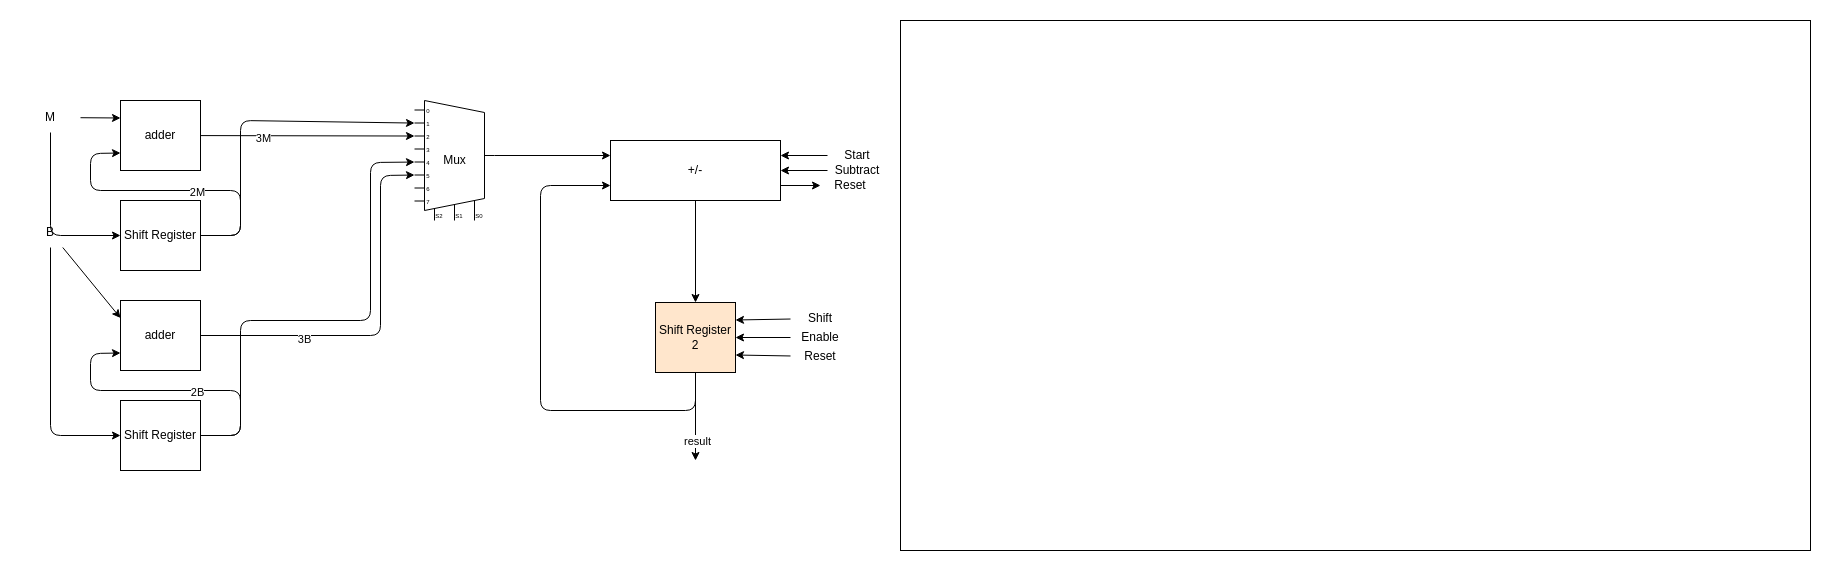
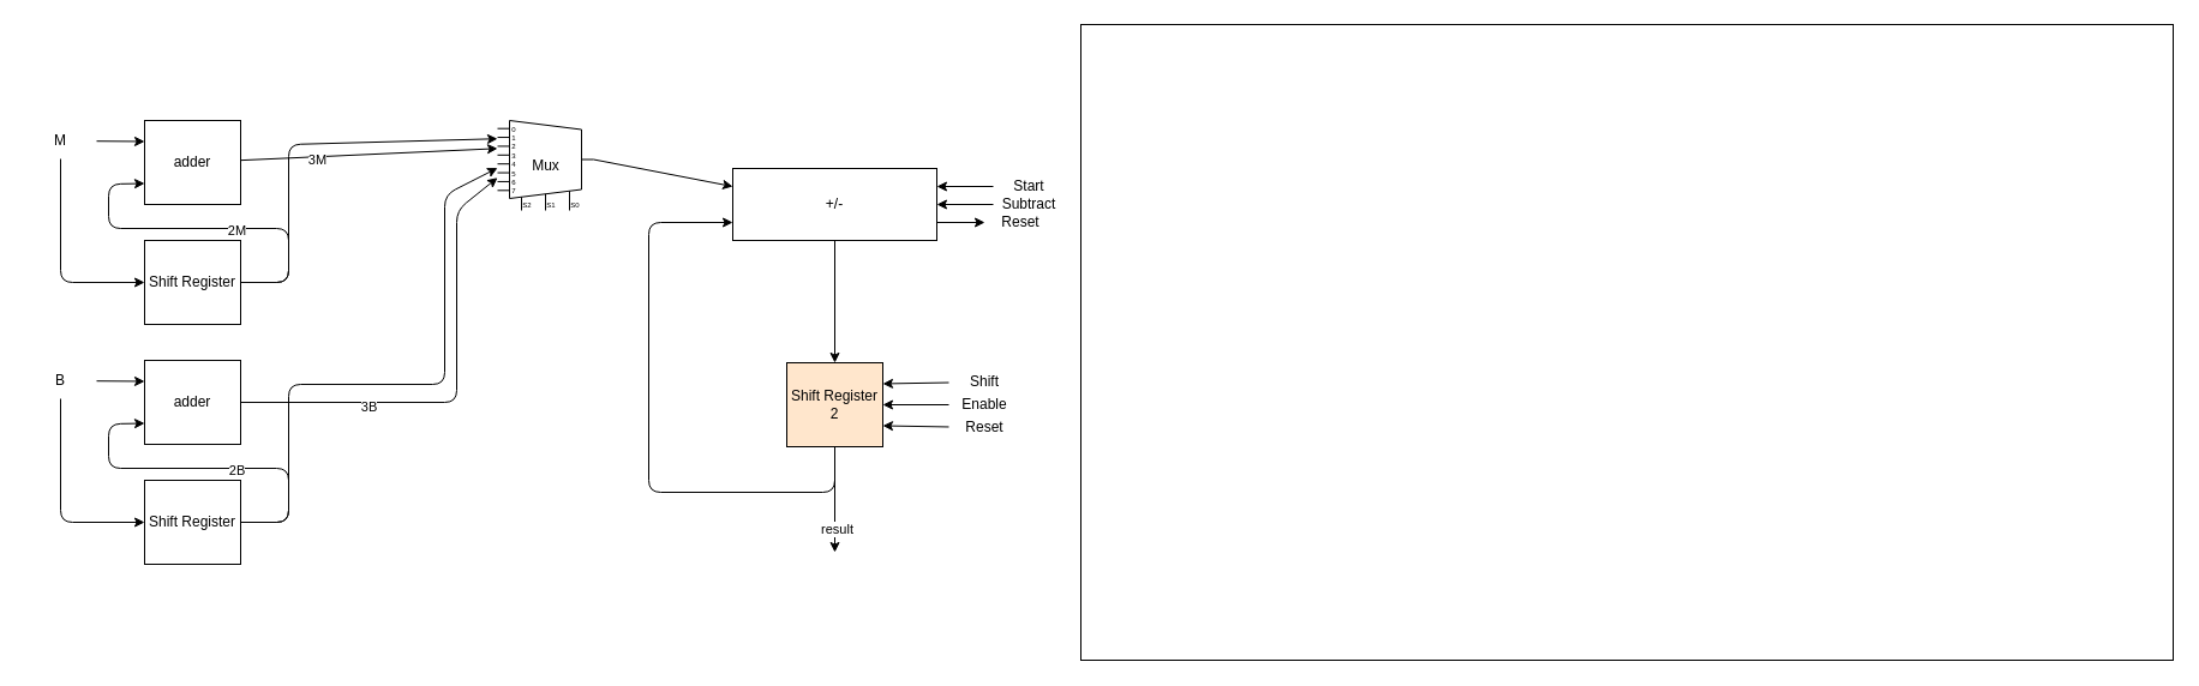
  <mxCell id="0" />
  <mxCell id="1" parent="0" />
  <mxCell id="2" value="" style="rounded=0;whiteSpace=wrap;html=1;" parent="1" vertex="1"><mxGeometry x="900" width="910" height="530" as="geometry" y="20" /></mxCell>
  <mxCell id="3" style="edgeStyle=none;html=1;entryX=0;entryY=0.25;entryDx=0;entryDy=0;exitX=1;exitY=0.5;exitDx=0;exitDy=-5;exitPerimeter=0;" parent="1" source="4" target="27" edge="1"><mxGeometry relative="1" as="geometry" /></mxCell>
- <mxCell id="4" value="Mux" style="shadow=0;dashed=0;align=center;html=1;strokeWidth=1;shape=mxgraph.electrical.abstract.mux2;treeFolding=0;selectorPins=3;" parent="1" vertex="1"><mxGeometry x="414" y="100" width="80" height="120" as="geometry" /></mxCell>
+ <mxCell id="4" value="Mux" style="shadow=0;dashed=0;align=center;html=1;strokeWidth=1;shape=mxgraph.electrical.abstract.mux2;treeFolding=0;selectorPins=3;" parent="1" vertex="1"><mxGeometry x="414" y="100" width="80" height="75" as="geometry" /></mxCell>
  <mxCell id="5" style="edgeStyle=none;html=1;entryX=0;entryY=0.271;entryDx=0;entryDy=3;entryPerimeter=0;" parent="1" source="7" target="4" edge="1"><mxGeometry relative="1" as="geometry" /></mxCell>
  <mxCell id="6" value="3M" style="edgeLabel;html=1;align=center;verticalAlign=middle;resizable=0;points=[];" parent="5" vertex="1" connectable="0"><mxGeometry x="-0.411" y="-2" relative="1" as="geometry"><mxPoint as="offset" /></mxGeometry></mxCell>
  <mxCell id="7" value="adder" style="rounded=0;whiteSpace=wrap;html=1;" parent="1" vertex="1"><mxGeometry x="120" y="100" width="80" height="70" as="geometry" /></mxCell>
  <mxCell id="8" style="edgeStyle=none;html=1;entryX=0;entryY=0.75;entryDx=0;entryDy=0;" parent="1" source="11" target="7" edge="1"><mxGeometry relative="1" as="geometry"><mxPoint x="250" y="170" as="targetPoint" /><Array as="points"><mxPoint x="240" y="235" /><mxPoint x="240" y="190" /><mxPoint x="90" y="190" /><mxPoint x="90" y="153" /></Array></mxGeometry></mxCell>
  <mxCell id="9" value="2M" style="edgeLabel;html=1;align=center;verticalAlign=middle;resizable=0;points=[];" parent="8" vertex="1" connectable="0"><mxGeometry x="-0.146" y="1" relative="1" as="geometry"><mxPoint as="offset" /></mxGeometry></mxCell>
  <mxCell id="10" style="edgeStyle=none;html=1;entryX=0;entryY=0.163;entryDx=0;entryDy=3;entryPerimeter=0;" parent="1" source="11" target="4" edge="1"><mxGeometry relative="1" as="geometry"><Array as="points"><mxPoint x="240" y="235" /><mxPoint x="240" y="120" /></Array></mxGeometry></mxCell>
  <mxCell id="11" value="Shift Register" style="rounded=0;whiteSpace=wrap;html=1;" parent="1" vertex="1"><mxGeometry x="120" y="200" width="80" height="70" as="geometry" /></mxCell>
  <mxCell id="12" style="edgeStyle=none;html=1;entryX=0;entryY=0.25;entryDx=0;entryDy=0;" parent="1" source="14" target="7" edge="1"><mxGeometry relative="1" as="geometry" /></mxCell>
  <mxCell id="13" style="edgeStyle=none;html=1;entryX=0;entryY=0.5;entryDx=0;entryDy=0;" parent="1" source="14" target="11" edge="1"><mxGeometry relative="1" as="geometry"><Array as="points"><mxPoint x="50" y="235" /></Array></mxGeometry></mxCell>
  <mxCell id="14" value="M" style="text;html=1;strokeColor=none;fillColor=none;align=center;verticalAlign=middle;whiteSpace=wrap;rounded=0;" parent="1" vertex="1"><mxGeometry x="20" y="102" width="60" height="30" as="geometry" /></mxCell>
  <mxCell id="15" style="edgeStyle=none;html=1;entryX=0;entryY=0.596;entryDx=0;entryDy=3;entryPerimeter=0;" parent="1" source="17" target="4" edge="1"><mxGeometry relative="1" as="geometry"><mxPoint x="414" y="335.5" as="targetPoint" /><Array as="points"><mxPoint x="380" y="335" /><mxPoint x="380" y="175" /></Array></mxGeometry></mxCell>
  <mxCell id="16" value="3B" style="edgeLabel;html=1;align=center;verticalAlign=middle;resizable=0;points=[];" parent="15" vertex="1" connectable="0"><mxGeometry x="-0.449" y="-3" relative="1" as="geometry"><mxPoint as="offset" /></mxGeometry></mxCell>
  <mxCell id="17" value="adder" style="rounded=0;whiteSpace=wrap;html=1;" parent="1" vertex="1"><mxGeometry x="120" y="300" width="80" height="70" as="geometry" /></mxCell>
  <mxCell id="18" style="edgeStyle=none;html=1;entryX=0;entryY=0.75;entryDx=0;entryDy=0;" parent="1" source="21" target="17" edge="1"><mxGeometry relative="1" as="geometry"><mxPoint x="250" y="370" as="targetPoint" /><Array as="points"><mxPoint x="240" y="435" /><mxPoint x="240" y="390" /><mxPoint x="90" y="390" /><mxPoint x="90" y="353" /></Array></mxGeometry></mxCell>
  <mxCell id="19" value="2B" style="edgeLabel;html=1;align=center;verticalAlign=middle;resizable=0;points=[];" parent="18" vertex="1" connectable="0"><mxGeometry x="-0.146" y="1" relative="1" as="geometry"><mxPoint as="offset" /></mxGeometry></mxCell>
  <mxCell id="20" style="edgeStyle=none;html=1;entryX=0;entryY=0.488;entryDx=0;entryDy=3;entryPerimeter=0;" parent="1" source="21" target="4" edge="1"><mxGeometry relative="1" as="geometry"><mxPoint x="410" y="160" as="targetPoint" /><Array as="points"><mxPoint x="240" y="435" /><mxPoint x="240" y="320" /><mxPoint x="370" y="320" /><mxPoint x="370" y="162" /></Array></mxGeometry></mxCell>
  <mxCell id="21" value="Shift Register" style="rounded=0;whiteSpace=wrap;html=1;" parent="1" vertex="1"><mxGeometry x="120" y="400" width="80" height="70" as="geometry" /></mxCell>
  <mxCell id="22" style="edgeStyle=none;html=1;entryX=0;entryY=0.25;entryDx=0;entryDy=0;" parent="1" source="24" target="17" edge="1"><mxGeometry relative="1" as="geometry" /></mxCell>
  <mxCell id="23" style="edgeStyle=none;html=1;entryX=0;entryY=0.5;entryDx=0;entryDy=0;startArrow=none;exitX=0.5;exitY=1;exitDx=0;exitDy=0;" parent="1" source="24" target="21" edge="1"><mxGeometry relative="1" as="geometry"><Array as="points"><mxPoint x="50" y="435" /></Array></mxGeometry></mxCell>
- <mxCell id="24" value="B" style="text;html=1;strokeColor=none;fillColor=none;align=center;verticalAlign=middle;whiteSpace=wrap;rounded=0;" parent="1" vertex="1"><mxGeometry x="20" y="217" width="60" height="30" as="geometry" /></mxCell>
+ <mxCell id="24" value="B" style="text;html=1;strokeColor=none;fillColor=none;align=center;verticalAlign=middle;whiteSpace=wrap;rounded=0;" parent="1" vertex="1"><mxGeometry x="20" y="302" width="60" height="30" as="geometry" /></mxCell>
  <mxCell id="25" style="edgeStyle=none;html=1;entryX=0.5;entryY=0;entryDx=0;entryDy=0;" parent="1" source="27" target="31" edge="1"><mxGeometry relative="1" as="geometry" /></mxCell>
  <mxCell id="26" style="edgeStyle=none;html=1;exitX=1;exitY=0.75;exitDx=0;exitDy=0;entryX=0;entryY=0.5;entryDx=0;entryDy=0;" parent="1" source="27" target="40" edge="1"><mxGeometry relative="1" as="geometry" /></mxCell>
  <mxCell id="27" value="+/-" style="rounded=0;whiteSpace=wrap;html=1;" parent="1" vertex="1"><mxGeometry x="610" y="140" width="170" height="60" as="geometry" /></mxCell>
  <mxCell id="28" style="edgeStyle=none;html=1;" parent="1" source="31" edge="1"><mxGeometry relative="1" as="geometry"><mxPoint x="695" y="460" as="targetPoint" /></mxGeometry></mxCell>
  <mxCell id="29" value="result" style="edgeLabel;html=1;align=center;verticalAlign=middle;resizable=0;points=[];" parent="28" vertex="1" connectable="0"><mxGeometry x="0.545" y="1" relative="1" as="geometry"><mxPoint as="offset" /></mxGeometry></mxCell>
  <mxCell id="30" style="edgeStyle=none;html=1;entryX=0;entryY=0.75;entryDx=0;entryDy=0;" parent="1" source="31" target="27" edge="1"><mxGeometry relative="1" as="geometry"><mxPoint x="590" y="440" as="targetPoint" /><Array as="points"><mxPoint x="695" y="410" /><mxPoint x="540" y="410" /><mxPoint x="540" y="185" /></Array></mxGeometry></mxCell>
  <mxCell id="31" value="Shift Register 2" style="rounded=0;whiteSpace=wrap;html=1;fillColor=#ffe6cc;" parent="1" vertex="1"><mxGeometry x="655" y="302" width="80" height="70" as="geometry" /></mxCell>
  <mxCell id="32" style="edgeStyle=none;html=1;entryX=1;entryY=0.25;entryDx=0;entryDy=0;" parent="1" source="33" target="31" edge="1"><mxGeometry relative="1" as="geometry" /></mxCell>
  <mxCell id="33" value="Shift" style="text;html=1;strokeColor=none;fillColor=none;align=center;verticalAlign=middle;whiteSpace=wrap;rounded=0;" parent="1" vertex="1"><mxGeometry x="790" y="303" width="60" height="30" as="geometry" /></mxCell>
  <mxCell id="34" style="edgeStyle=none;html=1;entryX=1;entryY=0.75;entryDx=0;entryDy=0;" parent="1" source="35" target="31" edge="1"><mxGeometry relative="1" as="geometry" /></mxCell>
  <mxCell id="35" value="Reset" style="text;html=1;strokeColor=none;fillColor=none;align=center;verticalAlign=middle;whiteSpace=wrap;rounded=0;" parent="1" vertex="1"><mxGeometry x="790" y="341" width="60" height="30" as="geometry" /></mxCell>
  <mxCell id="36" style="edgeStyle=none;html=1;entryX=1;entryY=0.5;entryDx=0;entryDy=0;" parent="1" source="37" target="31" edge="1"><mxGeometry relative="1" as="geometry" /></mxCell>
  <mxCell id="37" value="Enable" style="text;html=1;strokeColor=none;fillColor=none;align=center;verticalAlign=middle;whiteSpace=wrap;rounded=0;" parent="1" vertex="1"><mxGeometry x="790" y="322" width="60" height="30" as="geometry" /></mxCell>
  <mxCell id="38" style="edgeStyle=none;html=1;entryX=1;entryY=0.25;entryDx=0;entryDy=0;" parent="1" source="39" target="27" edge="1"><mxGeometry relative="1" as="geometry" /></mxCell>
  <mxCell id="39" value="Start" style="text;html=1;strokeColor=none;fillColor=none;align=center;verticalAlign=middle;whiteSpace=wrap;rounded=0;" parent="1" vertex="1"><mxGeometry x="827" y="140" width="60" height="30" as="geometry" /></mxCell>
  <mxCell id="40" value="Reset" style="text;html=1;strokeColor=none;fillColor=none;align=center;verticalAlign=middle;whiteSpace=wrap;rounded=0;" parent="1" vertex="1"><mxGeometry x="820" y="170" width="60" height="30" as="geometry" /></mxCell>
  <mxCell id="41" style="edgeStyle=none;html=1;entryX=1;entryY=0.5;entryDx=0;entryDy=0;" parent="1" source="42" target="27" edge="1"><mxGeometry relative="1" as="geometry" /></mxCell>
  <mxCell id="42" value="Subtract" style="text;html=1;strokeColor=none;fillColor=none;align=center;verticalAlign=middle;whiteSpace=wrap;rounded=0;" parent="1" vertex="1"><mxGeometry x="827" y="155" width="60" height="30" as="geometry" /></mxCell>
